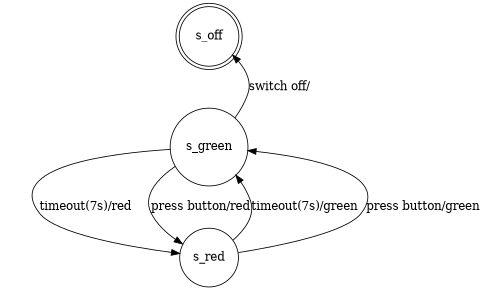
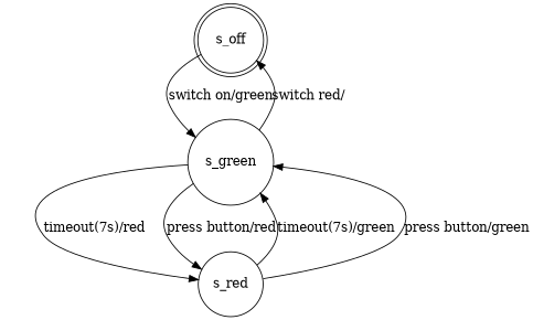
  digraph {
    node [shape=circle]
    s_off [peripheries=2]
    s_green
    s_red
-   s_green -> s_off [label="switch off/"]
+   s_off -> s_green [label="switch on/green"]
+   s_green -> s_off [label="switch red/"]
    s_green -> s_red [label="timeout(7s)/red"]
    s_green -> s_red [label="press button/red"]
    s_red -> s_green [label="timeout(7s)/green"]
    s_red -> s_green [label="press button/green"]
  }
